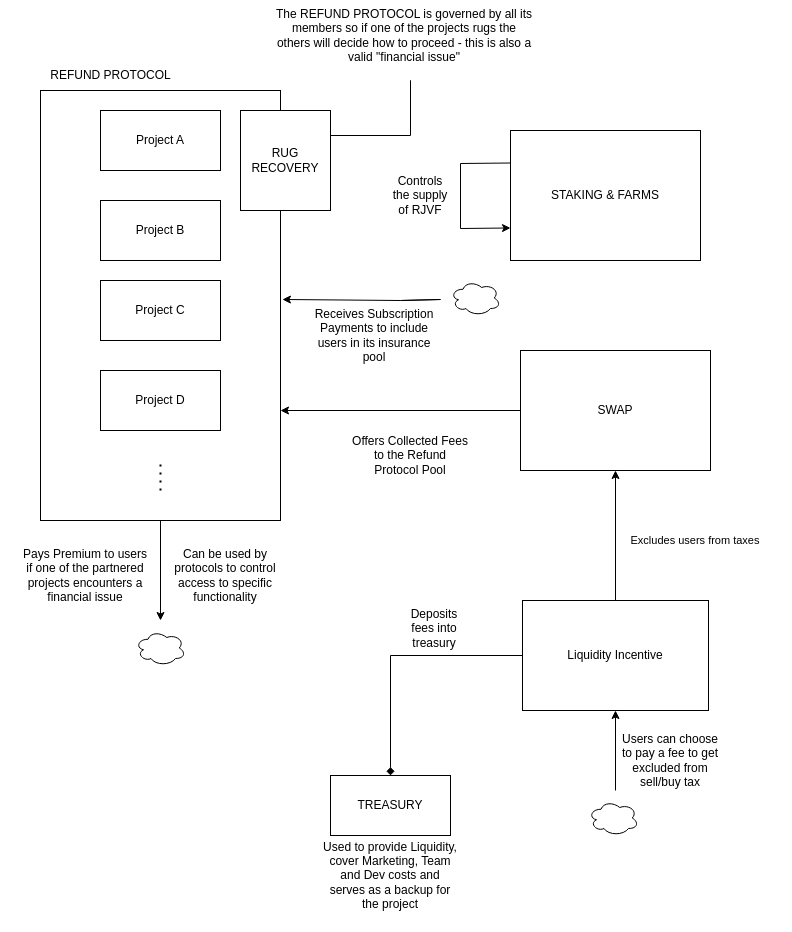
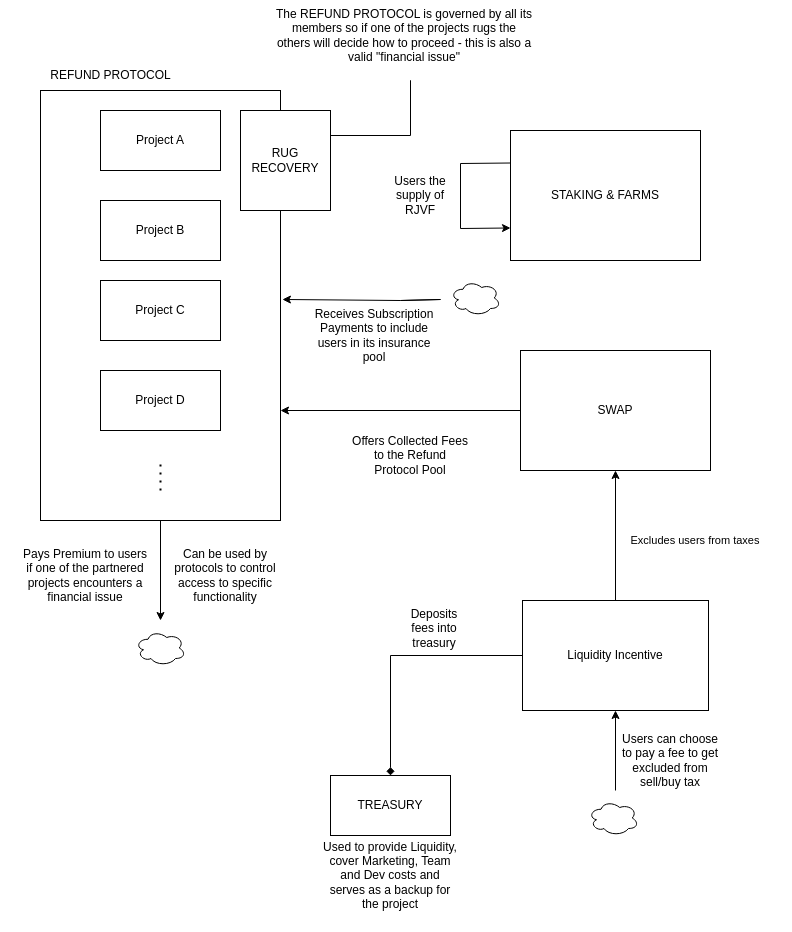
  <mxCell id="0" />
  <mxCell id="1" parent="0" />
  <mxCell id="2" value="" style="rounded=0;whiteSpace=wrap;html=1;" vertex="1" parent="1"><mxGeometry x="40" y="90" width="240" height="430" as="geometry" /></mxCell>
  <mxCell id="3" value="REFUND PROTOCOL" style="text;html=1;align=center;verticalAlign=middle;resizable=0;points=[];autosize=1;strokeColor=none;fillColor=none;" vertex="1" parent="1"><mxGeometry x="40" y="60" width="140" height="30" as="geometry" /></mxCell>
  <mxCell id="4" value="Project A" style="rounded=0;whiteSpace=wrap;html=1;" vertex="1" parent="1"><mxGeometry x="100" y="110" width="120" height="60" as="geometry" /></mxCell>
  <mxCell id="5" value="Project D" style="rounded=0;whiteSpace=wrap;html=1;" vertex="1" parent="1"><mxGeometry x="100" y="370" width="120" height="60" as="geometry" /></mxCell>
  <mxCell id="6" value="Project C" style="rounded=0;whiteSpace=wrap;html=1;" vertex="1" parent="1"><mxGeometry x="100" y="280" width="120" height="60" as="geometry" /></mxCell>
  <mxCell id="7" value="Project B" style="rounded=0;whiteSpace=wrap;html=1;" vertex="1" parent="1"><mxGeometry x="100" y="200" width="120" height="60" as="geometry" /></mxCell>
  <mxCell id="8" value="" style="endArrow=none;dashed=1;html=1;dashPattern=1 3;strokeWidth=2;rounded=0;" edge="1" parent="1"><mxGeometry width="50" height="50" relative="1" as="geometry"><mxPoint x="160" y="490" as="sourcePoint" /><mxPoint x="160" y="460" as="targetPoint" /><Array as="points"><mxPoint x="160" y="460" /></Array></mxGeometry></mxCell>
  <mxCell id="9" value="STAKING &amp;amp; FARMS" style="rounded=0;whiteSpace=wrap;html=1;" vertex="1" parent="1"><mxGeometry x="510" y="130" width="190" height="130" as="geometry" /></mxCell>
  <mxCell id="10" value="SWAP" style="rounded=0;whiteSpace=wrap;html=1;" vertex="1" parent="1"><mxGeometry x="520" y="350" width="190" height="120" as="geometry" /></mxCell>
  <mxCell id="11" value="Liquidity Incentive" style="rounded=0;whiteSpace=wrap;html=1;" vertex="1" parent="1"><mxGeometry x="522" y="600" width="186" height="110" as="geometry" /></mxCell>
  <mxCell id="12" value="" style="endArrow=classic;html=1;rounded=0;exitX=0.5;exitY=0;exitDx=0;exitDy=0;entryX=0.5;entryY=1;entryDx=0;entryDy=0;jumpStyle=gap;" edge="1" parent="1" source="11" target="10"><mxGeometry width="50" height="50" relative="1" as="geometry"><mxPoint x="360" y="440" as="sourcePoint" /><mxPoint x="410" y="390" as="targetPoint" /></mxGeometry></mxCell>
  <mxCell id="13" value="&lt;span style=&quot;font-size: 11px; background-color: rgb(255, 255, 255);&quot;&gt;Excludes users from taxes&lt;/span&gt;" style="text;html=1;strokeColor=none;fillColor=none;align=center;verticalAlign=middle;whiteSpace=wrap;rounded=0;" vertex="1" parent="1"><mxGeometry x="620" y="500" width="150" height="80" as="geometry" /></mxCell>
  <mxCell id="14" value="" style="endArrow=classic;html=1;rounded=0;jumpStyle=gap;exitX=0;exitY=0.5;exitDx=0;exitDy=0;" edge="1" parent="1" source="10"><mxGeometry width="50" height="50" relative="1" as="geometry"><mxPoint x="360" y="510" as="sourcePoint" /><mxPoint x="280" y="410" as="targetPoint" /></mxGeometry></mxCell>
  <mxCell id="15" value="Offers Collected Fees to the Refund Protocol Pool" style="text;html=1;strokeColor=none;fillColor=none;align=center;verticalAlign=middle;whiteSpace=wrap;rounded=0;" vertex="1" parent="1"><mxGeometry x="350" y="440" width="120" height="30" as="geometry" /></mxCell>
  <mxCell id="16" value="" style="endArrow=classic;html=1;rounded=0;jumpStyle=gap;exitX=0;exitY=0.25;exitDx=0;exitDy=0;entryX=0;entryY=0.75;entryDx=0;entryDy=0;" edge="1" parent="1" source="9" target="9"><mxGeometry width="50" height="50" relative="1" as="geometry"><mxPoint x="360" y="540" as="sourcePoint" /><mxPoint x="410" y="490" as="targetPoint" /><Array as="points"><mxPoint x="460" y="163" /><mxPoint x="460" y="228" /></Array></mxGeometry></mxCell>
- <mxCell id="17" value="Controls the supply of RJVF" style="text;html=1;strokeColor=none;fillColor=none;align=center;verticalAlign=middle;whiteSpace=wrap;rounded=0;" vertex="1" parent="1"><mxGeometry x="390" y="180" width="60" height="30" as="geometry" /></mxCell>
+ <mxCell id="17" value="Users the supply of RJVF" style="text;html=1;strokeColor=none;fillColor=none;align=center;verticalAlign=middle;whiteSpace=wrap;rounded=0;" vertex="1" parent="1"><mxGeometry x="390" y="180" width="60" height="30" as="geometry" /></mxCell>
  <mxCell id="18" value="" style="endArrow=classic;html=1;rounded=0;jumpStyle=gap;entryX=1.008;entryY=0.486;entryDx=0;entryDy=0;entryPerimeter=0;" edge="1" parent="1" target="2"><mxGeometry width="50" height="50" relative="1" as="geometry"><mxPoint x="400" y="300" as="sourcePoint" /><mxPoint x="290" y="300" as="targetPoint" /><Array as="points"><mxPoint x="440" y="299" /><mxPoint x="400" y="300" /></Array></mxGeometry></mxCell>
  <mxCell id="19" value="Receives Subscription Payments to include users in its insurance pool" style="text;html=1;strokeColor=none;fillColor=none;align=center;verticalAlign=middle;whiteSpace=wrap;rounded=0;" vertex="1" parent="1"><mxGeometry x="309" y="320" width="130" height="30" as="geometry" /></mxCell>
  <mxCell id="20" value="" style="endArrow=classic;html=1;rounded=0;jumpStyle=gap;exitX=0.5;exitY=1;exitDx=0;exitDy=0;" edge="1" parent="1" source="2"><mxGeometry width="50" height="50" relative="1" as="geometry"><mxPoint x="360" y="510" as="sourcePoint" /><mxPoint x="160" y="620" as="targetPoint" /></mxGeometry></mxCell>
  <mxCell id="21" value="Can be used by protocols to control access to specific functionality" style="text;html=1;strokeColor=none;fillColor=none;align=center;verticalAlign=middle;whiteSpace=wrap;rounded=0;" vertex="1" parent="1"><mxGeometry x="170" y="537.5" width="110" height="75" as="geometry" /></mxCell>
  <mxCell id="22" value="Pays Premium to users if one of the partnered projects encounters a financial issue" style="text;html=1;strokeColor=none;fillColor=none;align=center;verticalAlign=middle;whiteSpace=wrap;rounded=0;" vertex="1" parent="1"><mxGeometry x="20" y="560" width="130" height="30" as="geometry" /></mxCell>
  <mxCell id="23" value="The REFUND PROTOCOL is governed by all its members so if one of the projects rugs the others will decide how to proceed - this is also a valid &quot;financial issue&quot;" style="text;html=1;strokeColor=none;fillColor=none;align=center;verticalAlign=middle;whiteSpace=wrap;rounded=0;" vertex="1" parent="1"><mxGeometry x="274" y="20" width="260" height="30" as="geometry" /></mxCell>
  <mxCell id="24" value="" style="ellipse;shape=cloud;whiteSpace=wrap;html=1;" vertex="1" parent="1"><mxGeometry x="135" y="630" width="50" height="35" as="geometry" /></mxCell>
  <mxCell id="25" value="" style="ellipse;shape=cloud;whiteSpace=wrap;html=1;" vertex="1" parent="1"><mxGeometry x="450" y="280" width="50" height="35" as="geometry" /></mxCell>
  <mxCell id="26" value="" style="ellipse;shape=cloud;whiteSpace=wrap;html=1;" vertex="1" parent="1"><mxGeometry x="588" y="800" width="50" height="35" as="geometry" /></mxCell>
  <mxCell id="27" value="" style="endArrow=classic;html=1;rounded=0;jumpStyle=gap;entryX=0.5;entryY=1;entryDx=0;entryDy=0;" edge="1" parent="1" target="11"><mxGeometry width="50" height="50" relative="1" as="geometry"><mxPoint x="615" y="790" as="sourcePoint" /><mxPoint x="370" y="460" as="targetPoint" /></mxGeometry></mxCell>
  <mxCell id="28" value="Users can choose to pay a fee to get excluded from sell/buy tax" style="text;html=1;strokeColor=none;fillColor=none;align=center;verticalAlign=middle;whiteSpace=wrap;rounded=0;" vertex="1" parent="1"><mxGeometry x="620" y="730" width="100" height="60" as="geometry" /></mxCell>
  <mxCell id="29" value="TREASURY" style="rounded=0;whiteSpace=wrap;html=1;" vertex="1" parent="1"><mxGeometry x="330" y="775" width="120" height="60" as="geometry" /></mxCell>
  <mxCell id="30" value="" style="endArrow=diamond;html=1;rounded=0;jumpStyle=gap;exitX=0;exitY=0.5;exitDx=0;exitDy=0;entryX=0.5;entryY=0;entryDx=0;entryDy=0;" edge="1" parent="1" source="11" target="29"><mxGeometry width="50" height="50" relative="1" as="geometry"><mxPoint x="320" y="950" as="sourcePoint" /><mxPoint x="370" y="900" as="targetPoint" /><Array as="points"><mxPoint x="390" y="655" /></Array></mxGeometry></mxCell>
  <mxCell id="31" value="Deposits fees into treasury" style="text;html=1;strokeColor=none;fillColor=none;align=center;verticalAlign=middle;whiteSpace=wrap;rounded=0;" vertex="1" parent="1"><mxGeometry x="404" y="612.5" width="60" height="30" as="geometry" /></mxCell>
  <mxCell id="32" value="Used to provide Liquidity, cover Marketing, Team and Dev costs and serves as a backup for the project" style="text;html=1;strokeColor=none;fillColor=none;align=center;verticalAlign=middle;whiteSpace=wrap;rounded=0;" vertex="1" parent="1"><mxGeometry x="320" y="840" width="140" height="70" as="geometry" /></mxCell>
  <mxCell id="33" value="RUG RECOVERY" style="rounded=0;whiteSpace=wrap;html=1;" vertex="1" parent="1"><mxGeometry x="240" y="110" width="90" height="100" as="geometry" /></mxCell>
  <mxCell id="34" value="" style="endArrow=none;html=1;rounded=0;jumpStyle=gap;entryX=1;entryY=0.25;entryDx=0;entryDy=0;" edge="1" parent="1" target="33"><mxGeometry width="50" height="50" relative="1" as="geometry"><mxPoint x="410" y="110" as="sourcePoint" /><mxPoint x="370" y="390" as="targetPoint" /><Array as="points"><mxPoint x="410" y="80" /><mxPoint x="410" y="135" /></Array></mxGeometry></mxCell>
